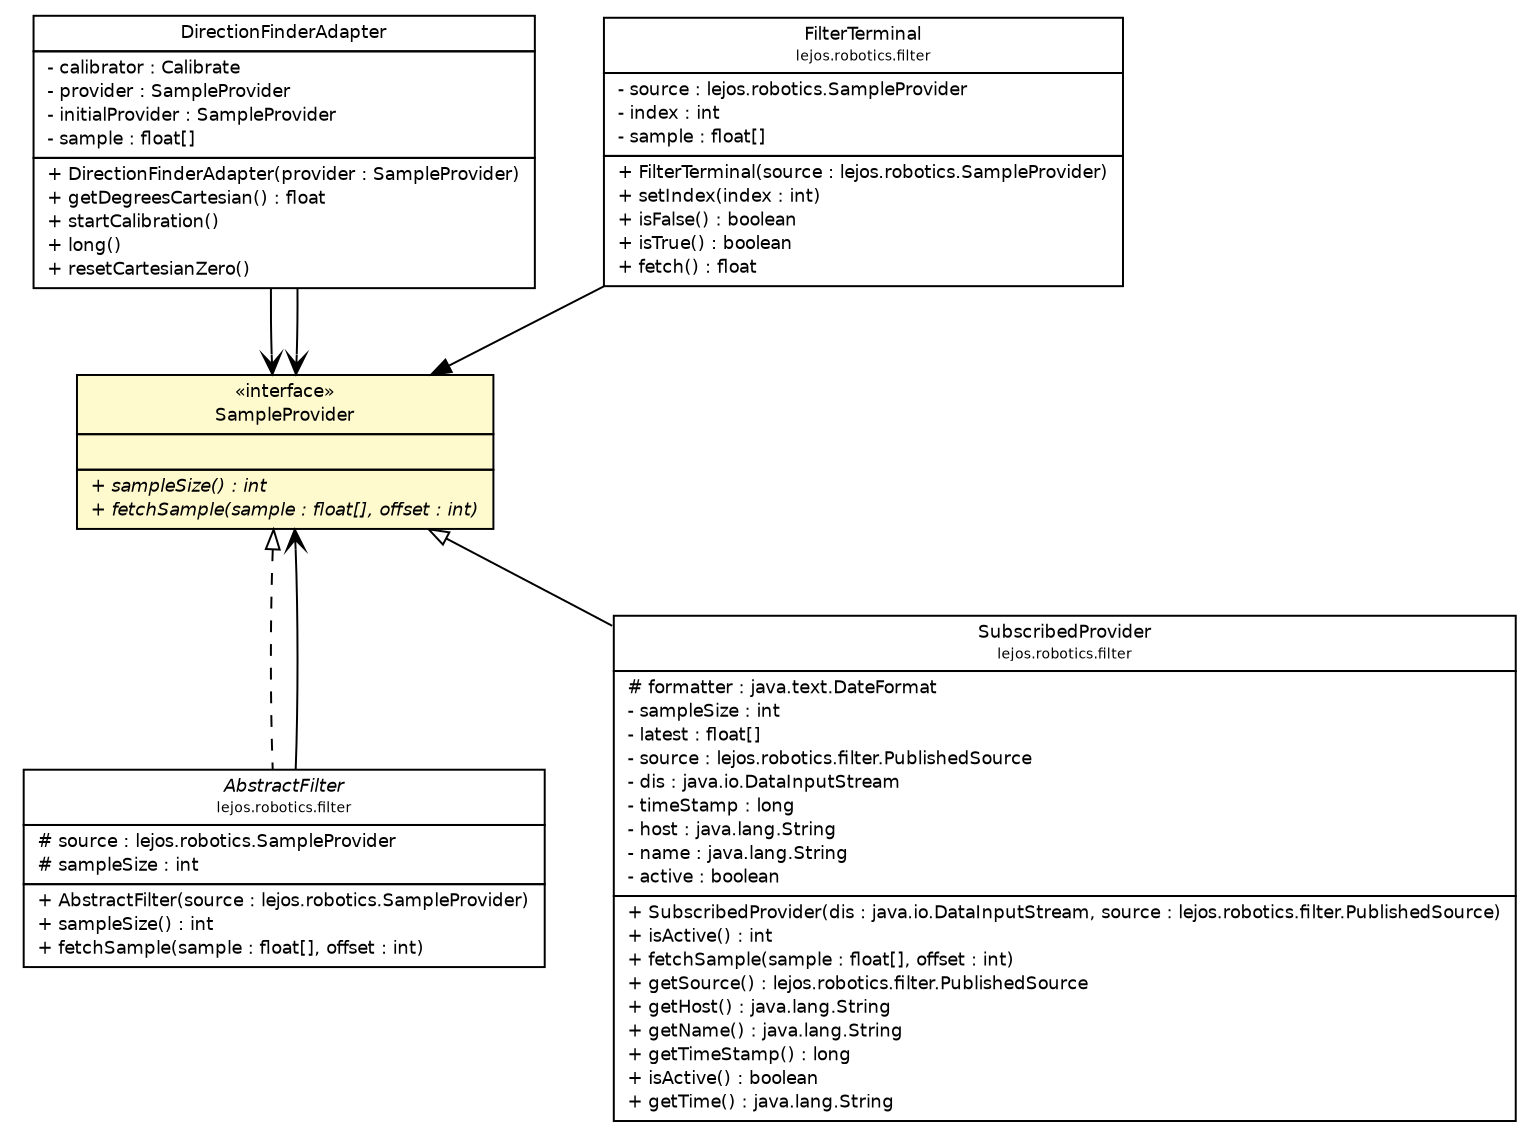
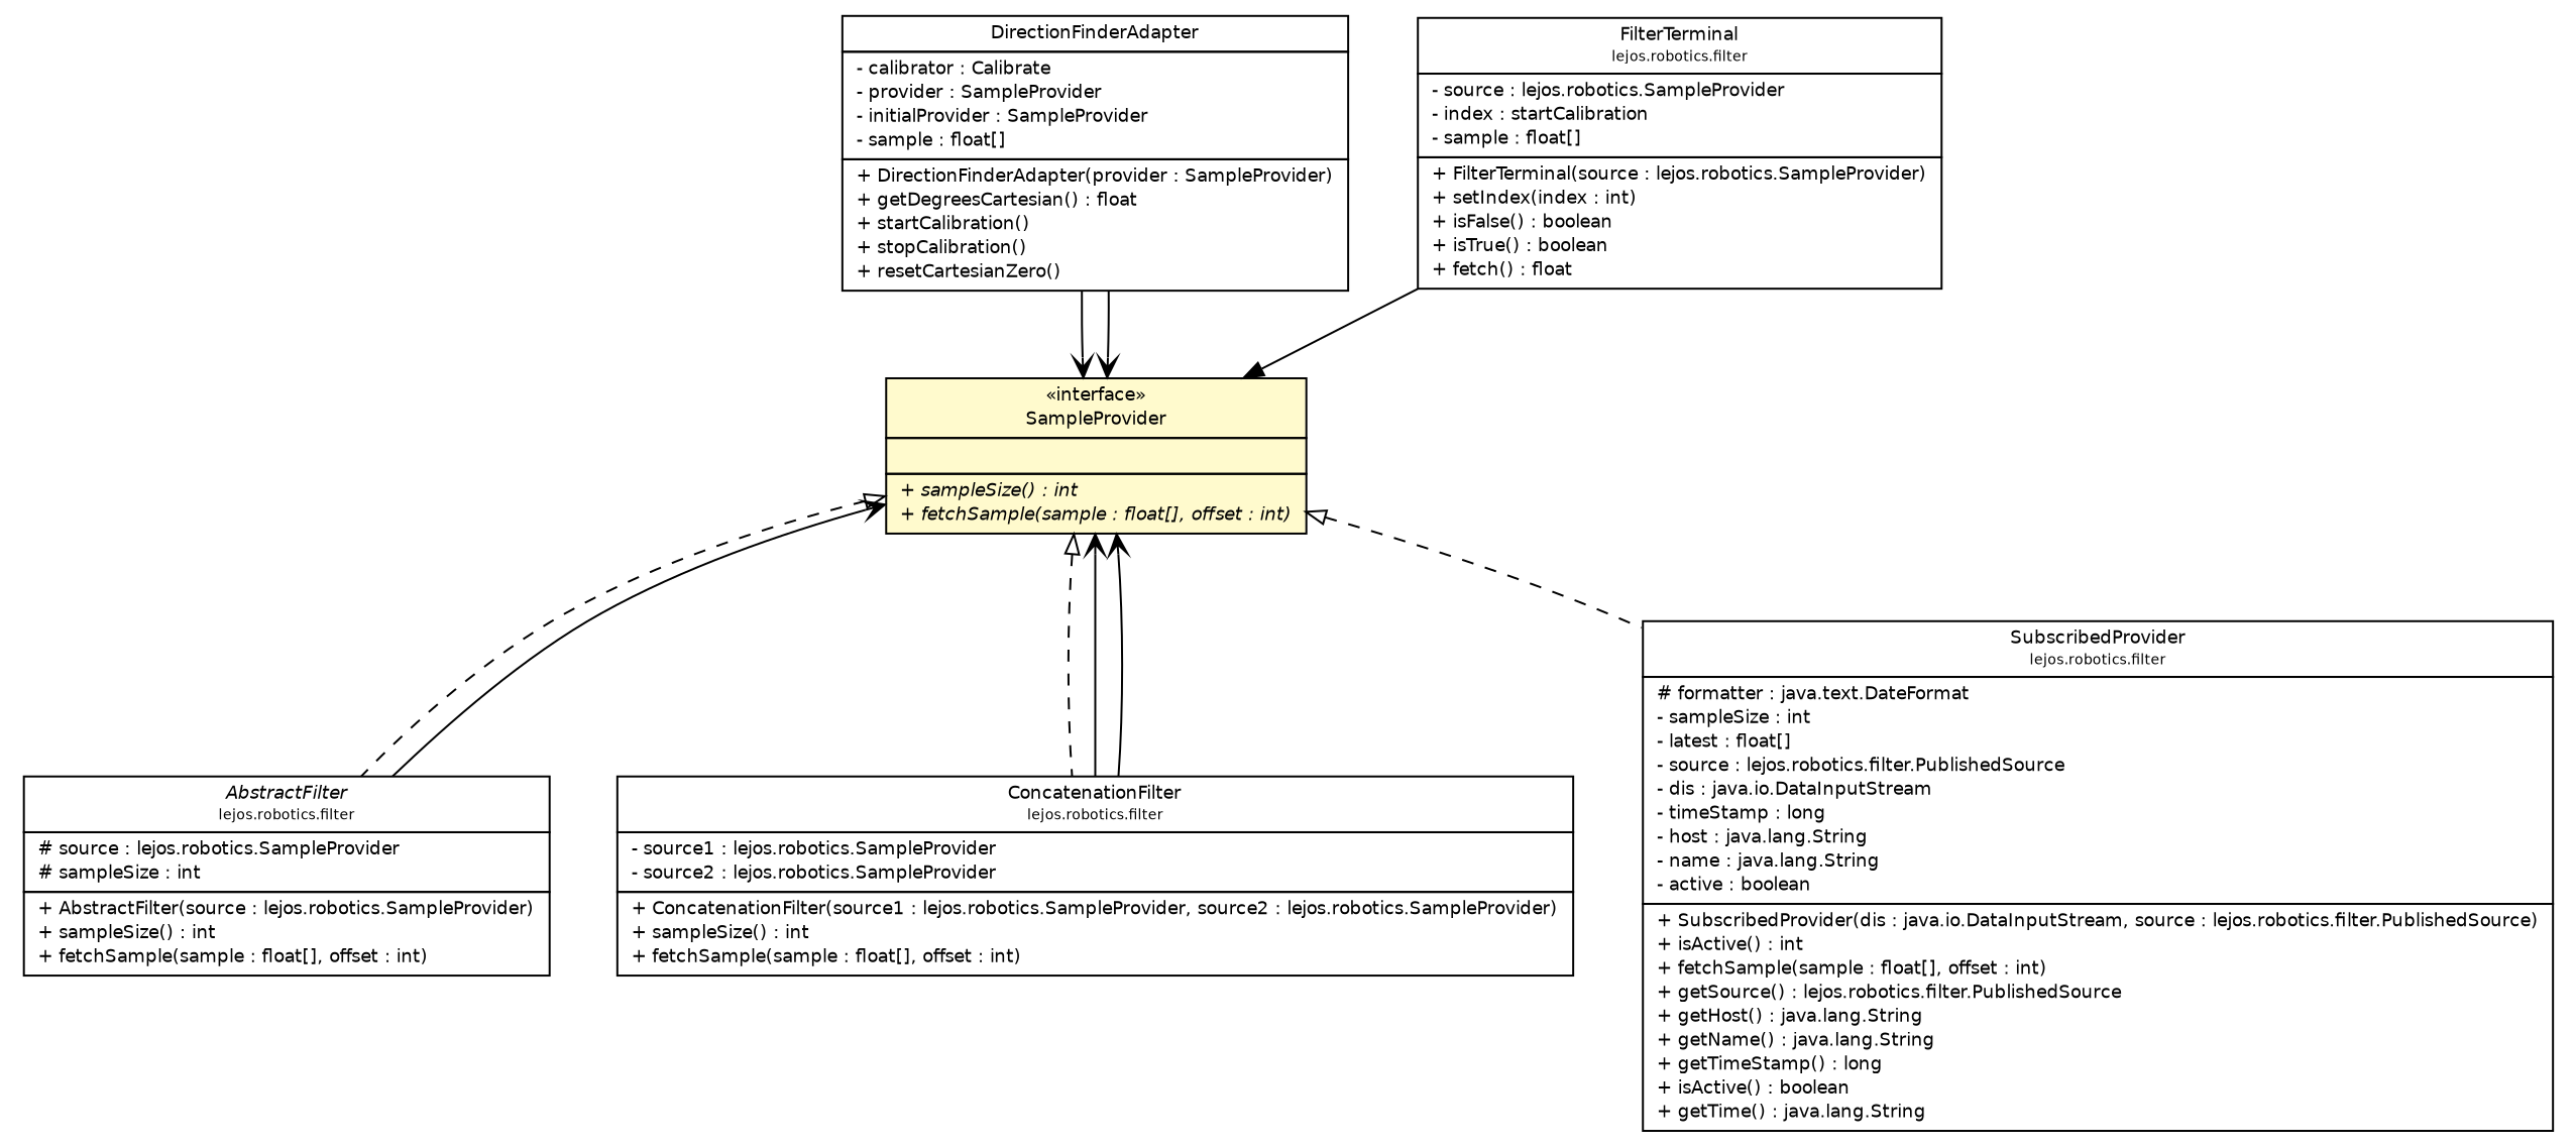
  digraph {
    nodesep=0.25
    ranksep=0.5
    node [fontcolor=black fontname=Helvetica fontsize=9.0 shape=plaintext]
    edge [arrowhead=open color=black fontcolor=black fontname=Helvetica fontsize=10.0 headport=p labelfontname=Helvetica labelfontsize=10 tailport=p]
-   n1 [label=<<table title="lejos.robotics.DirectionFinderAdapter" border="0" cellborder="1" cellspacing="0" cellpadding="2" port="p" href="./DirectionFinderAdapter.html"> 		<tr><td><table border="0" cellspacing="0" cellpadding="1"> <tr><td align="center" balign="center"> DirectionFinderAdapter </td></tr> 		</table></td></tr> 		<tr><td><table border="0" cellspacing="0" cellpadding="1"> <tr><td align="left" balign="left"> - calibrator : Calibrate </td></tr> <tr><td align="left" balign="left"> - provider : SampleProvider </td></tr> <tr><td align="left" balign="left"> - initialProvider : SampleProvider </td></tr> <tr><td align="left" balign="left"> - sample : float[] </td></tr> 		</table></td></tr> 		<tr><td><table border="0" cellspacing="0" cellpadding="1"> <tr><td align="left" balign="left"> + DirectionFinderAdapter(provider : SampleProvider) </td></tr> <tr><td align="left" balign="left"> + getDegreesCartesian() : float </td></tr> <tr><td align="left" balign="left"> + startCalibration() </td></tr> <tr><td align="left" balign="left"> + long() </td></tr> <tr><td align="left" balign="left"> + resetCartesianZero() </td></tr> 		</table></td></tr> 		</table>>]
+   n1 [label=<<table title="lejos.robotics.DirectionFinderAdapter" border="0" cellborder="1" cellspacing="0" cellpadding="2" port="p" href="./DirectionFinderAdapter.html"> 		<tr><td><table border="0" cellspacing="0" cellpadding="1"> <tr><td align="center" balign="center"> DirectionFinderAdapter </td></tr> 		</table></td></tr> 		<tr><td><table border="0" cellspacing="0" cellpadding="1"> <tr><td align="left" balign="left"> - calibrator : Calibrate </td></tr> <tr><td align="left" balign="left"> - provider : SampleProvider </td></tr> <tr><td align="left" balign="left"> - initialProvider : SampleProvider </td></tr> <tr><td align="left" balign="left"> - sample : float[] </td></tr> 		</table></td></tr> 		<tr><td><table border="0" cellspacing="0" cellpadding="1"> <tr><td align="left" balign="left"> + DirectionFinderAdapter(provider : SampleProvider) </td></tr> <tr><td align="left" balign="left"> + getDegreesCartesian() : float </td></tr> <tr><td align="left" balign="left"> + startCalibration() </td></tr> <tr><td align="left" balign="left"> + stopCalibration() </td></tr> <tr><td align="left" balign="left"> + resetCartesianZero() </td></tr> 		</table></td></tr> 		</table>>]
    n2 [label=<<table title="lejos.robotics.SampleProvider" border="0" cellborder="1" cellspacing="0" cellpadding="2" port="p" bgcolor="lemonChiffon" href="./SampleProvider.html"> 		<tr><td><table border="0" cellspacing="0" cellpadding="1"> <tr><td align="center" balign="center"> &#171;interface&#187; </td></tr> <tr><td align="center" balign="center"> SampleProvider </td></tr> 		</table></td></tr> 		<tr><td><table border="0" cellspacing="0" cellpadding="1"> <tr><td align="left" balign="left">  </td></tr> 		</table></td></tr> 		<tr><td><table border="0" cellspacing="0" cellpadding="1"> <tr><td align="left" balign="left"><font face="Helvetica-Oblique" point-size="9.0"> + sampleSize() : int </font></td></tr> <tr><td align="left" balign="left"><font face="Helvetica-Oblique" point-size="9.0"> + fetchSample(sample : float[], offset : int) </font></td></tr> 		</table></td></tr> 		</table>>]
    n3 [label=<<table title="lejos.robotics.filter.AbstractFilter" border="0" cellborder="1" cellspacing="0" cellpadding="2" port="p" href="./filter/AbstractFilter.html"> 		<tr><td><table border="0" cellspacing="0" cellpadding="1"> <tr><td align="center" balign="center"><font face="Helvetica-Oblique"> AbstractFilter </font></td></tr> <tr><td align="center" balign="center"><font point-size="7.0"> lejos.robotics.filter </font></td></tr> 		</table></td></tr> 		<tr><td><table border="0" cellspacing="0" cellpadding="1"> <tr><td align="left" balign="left"> # source : lejos.robotics.SampleProvider </td></tr> <tr><td align="left" balign="left"> # sampleSize : int </td></tr> 		</table></td></tr> 		<tr><td><table border="0" cellspacing="0" cellpadding="1"> <tr><td align="left" balign="left"> + AbstractFilter(source : lejos.robotics.SampleProvider) </td></tr> <tr><td align="left" balign="left"> + sampleSize() : int </td></tr> <tr><td align="left" balign="left"> + fetchSample(sample : float[], offset : int) </td></tr> 		</table></td></tr> 		</table>>]
+   n4 [label=<<table title="lejos.robotics.filter.ConcatenationFilter" border="0" cellborder="1" cellspacing="0" cellpadding="2" port="p" href="./filter/ConcatenationFilter.html"> 		<tr><td><table border="0" cellspacing="0" cellpadding="1"> <tr><td align="center" balign="center"> ConcatenationFilter </td></tr> <tr><td align="center" balign="center"><font point-size="7.0"> lejos.robotics.filter </font></td></tr> 		</table></td></tr> 		<tr><td><table border="0" cellspacing="0" cellpadding="1"> <tr><td align="left" balign="left"> - source1 : lejos.robotics.SampleProvider </td></tr> <tr><td align="left" balign="left"> - source2 : lejos.robotics.SampleProvider </td></tr> 		</table></td></tr> 		<tr><td><table border="0" cellspacing="0" cellpadding="1"> <tr><td align="left" balign="left"> + ConcatenationFilter(source1 : lejos.robotics.SampleProvider, source2 : lejos.robotics.SampleProvider) </td></tr> <tr><td align="left" balign="left"> + sampleSize() : int </td></tr> <tr><td align="left" balign="left"> + fetchSample(sample : float[], offset : int) </td></tr> 		</table></td></tr> 		</table>>]
    n5 [label=<<table title="lejos.robotics.filter.SubscribedProvider" border="0" cellborder="1" cellspacing="0" cellpadding="2" port="p" href="./filter/SubscribedProvider.html"> 		<tr><td><table border="0" cellspacing="0" cellpadding="1"> <tr><td align="center" balign="center"> SubscribedProvider </td></tr> <tr><td align="center" balign="center"><font point-size="7.0"> lejos.robotics.filter </font></td></tr> 		</table></td></tr> 		<tr><td><table border="0" cellspacing="0" cellpadding="1"> <tr><td align="left" balign="left"> # formatter : java.text.DateFormat </td></tr> <tr><td align="left" balign="left"> - sampleSize : int </td></tr> <tr><td align="left" balign="left"> - latest : float[] </td></tr> <tr><td align="left" balign="left"> - source : lejos.robotics.filter.PublishedSource </td></tr> <tr><td align="left" balign="left"> - dis : java.io.DataInputStream </td></tr> <tr><td align="left" balign="left"> - timeStamp : long </td></tr> <tr><td align="left" balign="left"> - host : java.lang.String </td></tr> <tr><td align="left" balign="left"> - name : java.lang.String </td></tr> <tr><td align="left" balign="left"> - active : boolean </td></tr> 		</table></td></tr> 		<tr><td><table border="0" cellspacing="0" cellpadding="1"> <tr><td align="left" balign="left"> + SubscribedProvider(dis : java.io.DataInputStream, source : lejos.robotics.filter.PublishedSource) </td></tr> <tr><td align="left" balign="left"> + isActive() : int </td></tr> <tr><td align="left" balign="left"> + fetchSample(sample : float[], offset : int) </td></tr> <tr><td align="left" balign="left"> + getSource() : lejos.robotics.filter.PublishedSource </td></tr> <tr><td align="left" balign="left"> + getHost() : java.lang.String </td></tr> <tr><td align="left" balign="left"> + getName() : java.lang.String </td></tr> <tr><td align="left" balign="left"> + getTimeStamp() : long </td></tr> <tr><td align="left" balign="left"> + isActive() : boolean </td></tr> <tr><td align="left" balign="left"> + getTime() : java.lang.String </td></tr> 		</table></td></tr> 		</table>>]
-   n6 [label=<<table title="lejos.robotics.filter.FilterTerminal" border="0" cellborder="1" cellspacing="0" cellpadding="2" port="p" href="./filter/FilterTerminal.html"> 		<tr><td><table border="0" cellspacing="0" cellpadding="1"> <tr><td align="center" balign="center"> FilterTerminal </td></tr> <tr><td align="center" balign="center"><font point-size="7.0"> lejos.robotics.filter </font></td></tr> 		</table></td></tr> 		<tr><td><table border="0" cellspacing="0" cellpadding="1"> <tr><td align="left" balign="left"> - source : lejos.robotics.SampleProvider </td></tr> <tr><td align="left" balign="left"> - index : int </td></tr> <tr><td align="left" balign="left"> - sample : float[] </td></tr> 		</table></td></tr> 		<tr><td><table border="0" cellspacing="0" cellpadding="1"> <tr><td align="left" balign="left"> + FilterTerminal(source : lejos.robotics.SampleProvider) </td></tr> <tr><td align="left" balign="left"> + setIndex(index : int) </td></tr> <tr><td align="left" balign="left"> + isFalse() : boolean </td></tr> <tr><td align="left" balign="left"> + isTrue() : boolean </td></tr> <tr><td align="left" balign="left"> + fetch() : float </td></tr> 		</table></td></tr> 		</table>>]
+   n6 [label=<<table title="lejos.robotics.filter.FilterTerminal" border="0" cellborder="1" cellspacing="0" cellpadding="2" port="p" href="./filter/FilterTerminal.html"> 		<tr><td><table border="0" cellspacing="0" cellpadding="1"> <tr><td align="center" balign="center"> FilterTerminal </td></tr> <tr><td align="center" balign="center"><font point-size="7.0"> lejos.robotics.filter </font></td></tr> 		</table></td></tr> 		<tr><td><table border="0" cellspacing="0" cellpadding="1"> <tr><td align="left" balign="left"> - source : lejos.robotics.SampleProvider </td></tr> <tr><td align="left" balign="left"> - index : startCalibration </td></tr> <tr><td align="left" balign="left"> - sample : float[] </td></tr> 		</table></td></tr> 		<tr><td><table border="0" cellspacing="0" cellpadding="1"> <tr><td align="left" balign="left"> + FilterTerminal(source : lejos.robotics.SampleProvider) </td></tr> <tr><td align="left" balign="left"> + setIndex(index : int) </td></tr> <tr><td align="left" balign="left"> + isFalse() : boolean </td></tr> <tr><td align="left" balign="left"> + isTrue() : boolean </td></tr> <tr><td align="left" balign="left"> + fetch() : float </td></tr> 		</table></td></tr> 		</table>>]
    n1 -> n2
    n1 -> n2
    n2 -> n3 [arrowtail=empty dir=back fontsize=10 style=dashed arrowhead="" color="" fontcolor=""]
-   n2 -> n5 [arrowtail=empty dir=back fontsize=10 style=solid arrowhead="" color="" fontcolor=""]
+   n2 -> n4 [arrowtail=empty dir=back fontsize=10 style=dashed arrowhead="" color="" fontcolor=""]
+   n2 -> n5 [arrowtail=empty dir=back fontsize=10 style=dashed arrowhead="" color="" fontcolor=""]
    n3 -> n2
+   n4 -> n2
+   n4 -> n2
    n6 -> n2 [arrowhead=normal]
  }
